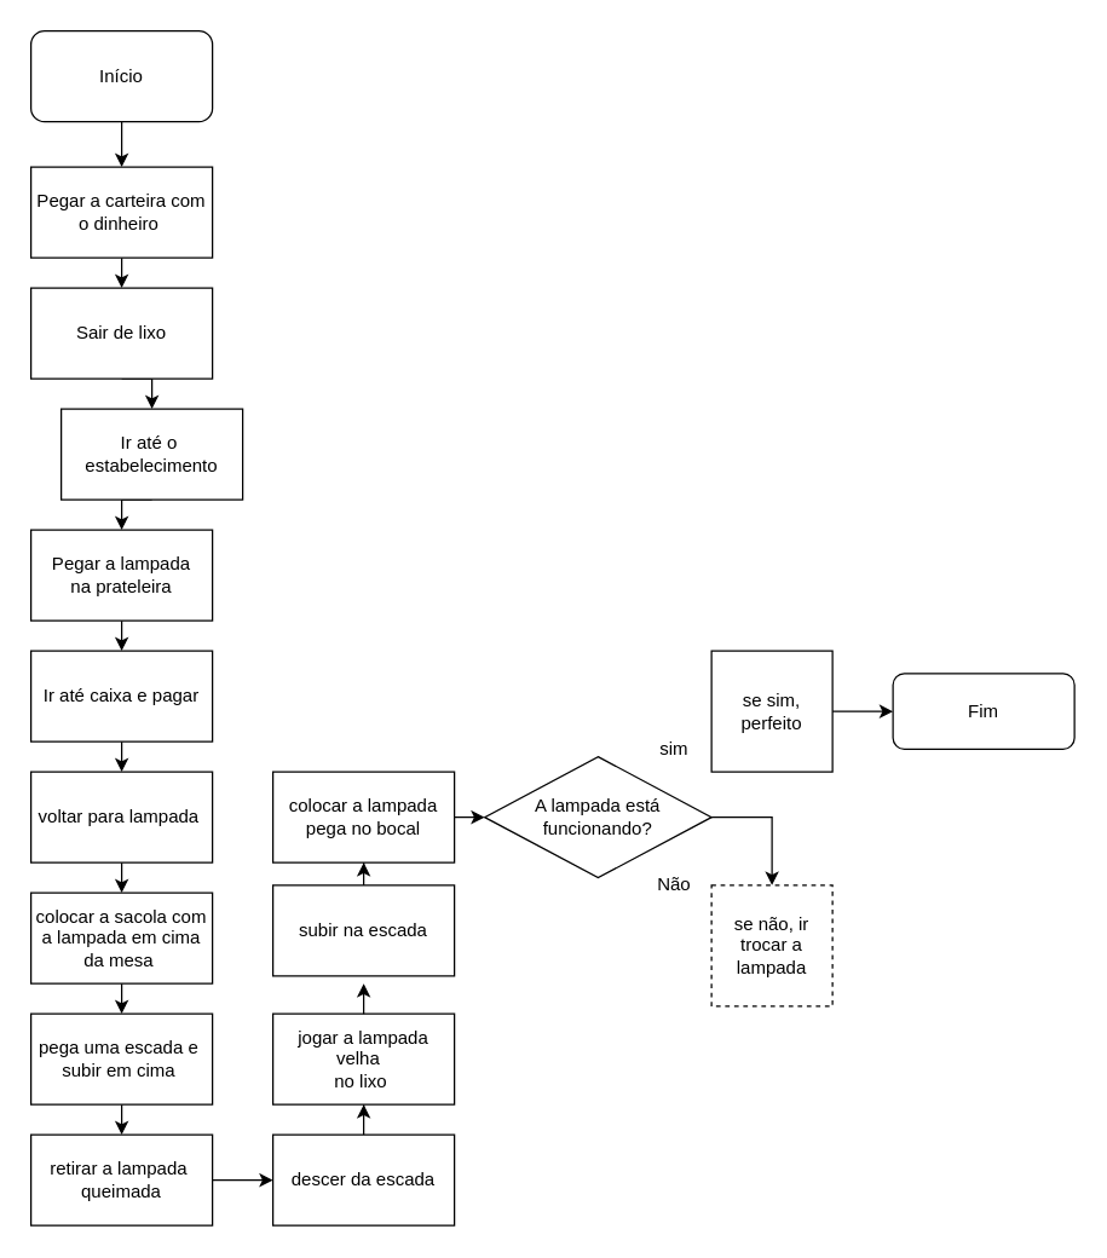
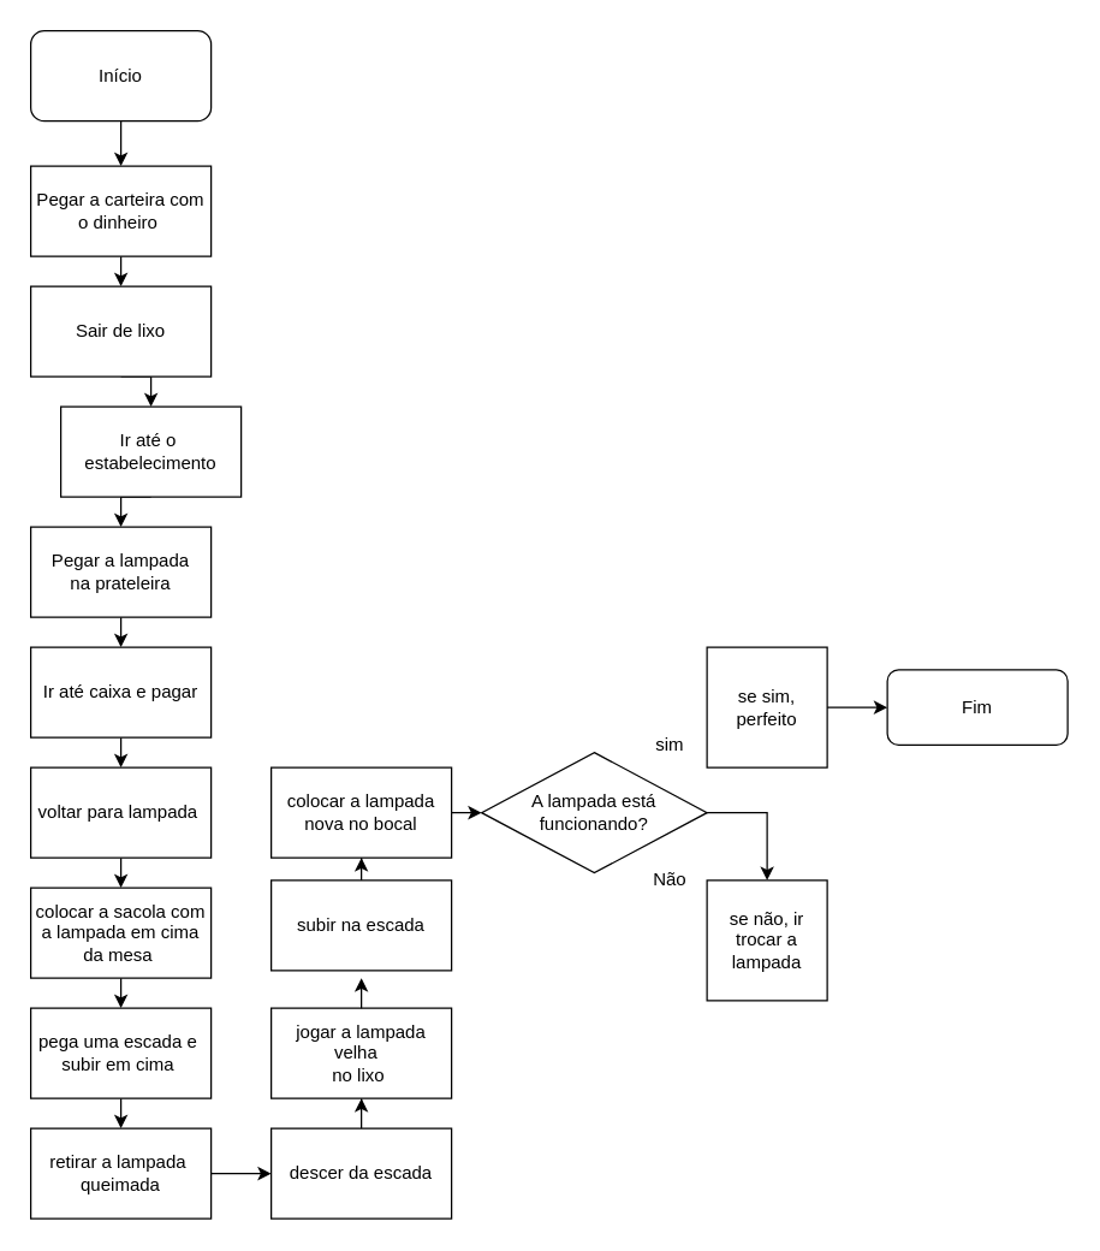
  <mxCell id="0" />
  <mxCell id="1" parent="0" />
  <mxCell id="2" value="Início" style="rounded=1;whiteSpace=wrap;html=1;" parent="1" vertex="1"><mxGeometry x="20" y="20" width="120" height="60" as="geometry" /></mxCell>
  <mxCell id="3" value="" style="endArrow=classic;html=1;rounded=0;exitX=0.5;exitY=1;exitDx=0;exitDy=0;exitPerimeter=0;entryX=0.5;entryY=0;entryDx=0;entryDy=0;" parent="1" source="2" edge="1" target="5"><mxGeometry width="50" height="50" relative="1" as="geometry"><mxPoint x="340" y="100" as="sourcePoint" /><mxPoint x="340" y="120" as="targetPoint" /></mxGeometry></mxCell>
  <mxCell id="4" style="edgeStyle=orthogonalEdgeStyle;rounded=0;orthogonalLoop=1;jettySize=auto;html=1;exitX=0.5;exitY=1;exitDx=0;exitDy=0;entryX=0.5;entryY=0;entryDx=0;entryDy=0;" edge="1" parent="1" source="5" target="7"><mxGeometry relative="1" as="geometry" /></mxCell>
  <mxCell id="5" value="Pegar a carteira com&lt;br&gt;o dinheiro&amp;nbsp;" style="rounded=0;whiteSpace=wrap;html=1;" parent="1" vertex="1"><mxGeometry x="20" y="110" width="120" height="60" as="geometry" /></mxCell>
  <mxCell id="6" style="edgeStyle=orthogonalEdgeStyle;rounded=0;orthogonalLoop=1;jettySize=auto;html=1;exitX=0.5;exitY=1;exitDx=0;exitDy=0;entryX=0.5;entryY=0;entryDx=0;entryDy=0;" edge="1" parent="1" source="7" target="9"><mxGeometry relative="1" as="geometry" /></mxCell>
  <mxCell id="7" value="Sair de lixo" style="rounded=0;whiteSpace=wrap;html=1;" parent="1" vertex="1"><mxGeometry x="20" y="190" width="120" height="60" as="geometry" /></mxCell>
  <mxCell id="8" style="edgeStyle=orthogonalEdgeStyle;rounded=0;orthogonalLoop=1;jettySize=auto;html=1;exitX=0.5;exitY=1;exitDx=0;exitDy=0;" edge="1" parent="1" source="9"><mxGeometry relative="1" as="geometry"><mxPoint x="80" y="350" as="targetPoint" /></mxGeometry></mxCell>
  <mxCell id="9" value="Ir até o&amp;nbsp;&lt;br&gt;estabelecimento" style="rounded=0;whiteSpace=wrap;html=1;" parent="1" vertex="1"><mxGeometry x="40" y="270" width="120" height="60" as="geometry" /></mxCell>
  <mxCell id="10" style="edgeStyle=orthogonalEdgeStyle;rounded=0;orthogonalLoop=1;jettySize=auto;html=1;exitX=0.5;exitY=1;exitDx=0;exitDy=0;" edge="1" parent="1" source="11"><mxGeometry relative="1" as="geometry"><mxPoint x="80" y="430" as="targetPoint" /></mxGeometry></mxCell>
  <mxCell id="11" value="Pegar a lampada&lt;br&gt;na prateleira" style="rounded=0;whiteSpace=wrap;html=1;" vertex="1" parent="1"><mxGeometry x="20" y="350" width="120" height="60" as="geometry" /></mxCell>
  <mxCell id="12" style="edgeStyle=orthogonalEdgeStyle;rounded=0;orthogonalLoop=1;jettySize=auto;html=1;exitX=0.5;exitY=1;exitDx=0;exitDy=0;" edge="1" parent="1" source="13"><mxGeometry relative="1" as="geometry"><mxPoint x="80" y="510" as="targetPoint" /></mxGeometry></mxCell>
  <mxCell id="13" value="Ir até caixa e pagar" style="rounded=0;whiteSpace=wrap;html=1;" vertex="1" parent="1"><mxGeometry x="20" y="430" width="120" height="60" as="geometry" /></mxCell>
  <mxCell id="14" style="edgeStyle=orthogonalEdgeStyle;rounded=0;orthogonalLoop=1;jettySize=auto;html=1;exitX=0.5;exitY=1;exitDx=0;exitDy=0;" edge="1" parent="1" source="15"><mxGeometry relative="1" as="geometry"><mxPoint x="80" y="590" as="targetPoint" /></mxGeometry></mxCell>
  <mxCell id="15" value="voltar para lampada&amp;nbsp;" style="rounded=0;whiteSpace=wrap;html=1;" vertex="1" parent="1"><mxGeometry x="20" y="510" width="120" height="60" as="geometry" /></mxCell>
  <mxCell id="16" style="edgeStyle=orthogonalEdgeStyle;rounded=0;orthogonalLoop=1;jettySize=auto;html=1;exitX=0.5;exitY=1;exitDx=0;exitDy=0;" edge="1" parent="1" source="17"><mxGeometry relative="1" as="geometry"><mxPoint x="80" y="670" as="targetPoint" /></mxGeometry></mxCell>
  <mxCell id="17" value="colocar a sacola com a lampada em cima da mesa&amp;nbsp;" style="rounded=0;whiteSpace=wrap;html=1;" vertex="1" parent="1"><mxGeometry x="20" y="590" width="120" height="60" as="geometry" /></mxCell>
  <mxCell id="18" style="edgeStyle=orthogonalEdgeStyle;rounded=0;orthogonalLoop=1;jettySize=auto;html=1;exitX=0.5;exitY=1;exitDx=0;exitDy=0;" edge="1" parent="1" source="19"><mxGeometry relative="1" as="geometry"><mxPoint x="80" y="750" as="targetPoint" /></mxGeometry></mxCell>
  <mxCell id="19" value="pega uma escada e&amp;nbsp;&lt;br&gt;subir em cima&amp;nbsp;" style="rounded=0;whiteSpace=wrap;html=1;" vertex="1" parent="1"><mxGeometry x="20" y="670" width="120" height="60" as="geometry" /></mxCell>
  <mxCell id="20" style="edgeStyle=orthogonalEdgeStyle;rounded=0;orthogonalLoop=1;jettySize=auto;html=1;exitX=1;exitY=0.5;exitDx=0;exitDy=0;" edge="1" parent="1" source="21" target="23"><mxGeometry relative="1" as="geometry"><mxPoint x="160" y="780" as="targetPoint" /></mxGeometry></mxCell>
  <mxCell id="21" value="retirar a lampada&amp;nbsp;&lt;br&gt;queimada" style="rounded=0;whiteSpace=wrap;html=1;" vertex="1" parent="1"><mxGeometry x="20" y="750" width="120" height="60" as="geometry" /></mxCell>
  <mxCell id="22" style="edgeStyle=orthogonalEdgeStyle;rounded=0;orthogonalLoop=1;jettySize=auto;html=1;exitX=0.5;exitY=0;exitDx=0;exitDy=0;" edge="1" parent="1" source="23" target="24"><mxGeometry relative="1" as="geometry"><mxPoint x="240" y="730" as="targetPoint" /></mxGeometry></mxCell>
  <mxCell id="23" value="descer da escada" style="rounded=0;whiteSpace=wrap;html=1;" vertex="1" parent="1"><mxGeometry x="180" y="750" width="120" height="60" as="geometry" /></mxCell>
  <mxCell id="24" value="jogar a lampada velha&amp;nbsp;&amp;nbsp;&lt;br&gt;no lixo&amp;nbsp;" style="rounded=0;whiteSpace=wrap;html=1;" vertex="1" parent="1"><mxGeometry x="180" y="670" width="120" height="60" as="geometry" /></mxCell>
  <mxCell id="25" value="" style="endArrow=classic;html=1;rounded=0;exitX=0.5;exitY=0;exitDx=0;exitDy=0;" edge="1" parent="1" source="24"><mxGeometry width="50" height="50" relative="1" as="geometry"><mxPoint x="240" y="660" as="sourcePoint" /><mxPoint x="240" y="650" as="targetPoint" /></mxGeometry></mxCell>
  <mxCell id="26" style="edgeStyle=orthogonalEdgeStyle;rounded=0;orthogonalLoop=1;jettySize=auto;html=1;exitX=0.5;exitY=0;exitDx=0;exitDy=0;" edge="1" parent="1" source="27" target="28"><mxGeometry relative="1" as="geometry"><mxPoint x="240" y="570" as="targetPoint" /></mxGeometry></mxCell>
  <mxCell id="27" value="subir na escada" style="rounded=0;whiteSpace=wrap;html=1;" vertex="1" parent="1"><mxGeometry x="180" y="585" width="120" height="60" as="geometry" /></mxCell>
- <mxCell id="28" value="colocar a lampada pega no bocal" style="rounded=0;whiteSpace=wrap;html=1;" vertex="1" parent="1"><mxGeometry x="180" y="510" width="120" height="60" as="geometry" /></mxCell>
+ <mxCell id="28" value="colocar a lampada nova no bocal" style="rounded=0;whiteSpace=wrap;html=1;" vertex="1" parent="1"><mxGeometry x="180" y="510" width="120" height="60" as="geometry" /></mxCell>
  <mxCell id="29" style="edgeStyle=orthogonalEdgeStyle;rounded=0;orthogonalLoop=1;jettySize=auto;html=1;exitX=1;exitY=0.5;exitDx=0;exitDy=0;" edge="1" parent="1" source="30" target="35"><mxGeometry relative="1" as="geometry" /></mxCell>
  <mxCell id="30" value="A lampada está&lt;br&gt;funcionando?" style="rhombus;whiteSpace=wrap;html=1;" vertex="1" parent="1"><mxGeometry x="320" y="500" width="150" height="80" as="geometry" /></mxCell>
  <mxCell id="31" value="sim" style="text;html=1;align=center;verticalAlign=middle;resizable=0;points=[];autosize=1;strokeColor=none;fillColor=none;" vertex="1" parent="1"><mxGeometry x="425" y="480" width="40" height="30" as="geometry" /></mxCell>
  <mxCell id="32" value="Não" style="text;html=1;align=center;verticalAlign=middle;resizable=0;points=[];autosize=1;strokeColor=none;fillColor=none;" vertex="1" parent="1"><mxGeometry x="420" y="570" width="50" height="30" as="geometry" /></mxCell>
  <mxCell id="33" value="" style="endArrow=classic;html=1;rounded=0;exitX=1;exitY=0.5;exitDx=0;exitDy=0;" edge="1" parent="1" source="28" target="30"><mxGeometry width="50" height="50" relative="1" as="geometry"><mxPoint x="330" y="460" as="sourcePoint" /><mxPoint x="380" y="410" as="targetPoint" /></mxGeometry></mxCell>
  <mxCell id="34" value="se sim, perfeito" style="whiteSpace=wrap;html=1;aspect=fixed;" vertex="1" parent="1"><mxGeometry x="470" y="430" width="80" height="80" as="geometry" /></mxCell>
- <mxCell id="35" value="se não, ir trocar a lampada" style="whiteSpace=wrap;html=1;aspect=fixed;dashed=1;" vertex="1" parent="1"><mxGeometry x="470" y="585" width="80" height="80" as="geometry" /></mxCell>
+ <mxCell id="35" value="se não, ir trocar a lampada" style="whiteSpace=wrap;html=1;aspect=fixed;" vertex="1" parent="1"><mxGeometry x="470" y="585" width="80" height="80" as="geometry" /></mxCell>
  <mxCell id="36" value="" style="endArrow=classic;html=1;rounded=0;exitX=1;exitY=0.5;exitDx=0;exitDy=0;" edge="1" parent="1" source="34"><mxGeometry width="50" height="50" relative="1" as="geometry"><mxPoint x="330" y="430" as="sourcePoint" /><mxPoint x="590" y="470" as="targetPoint" /></mxGeometry></mxCell>
  <mxCell id="37" value="Fim" style="rounded=1;whiteSpace=wrap;html=1;" vertex="1" parent="1"><mxGeometry x="590" y="445" width="120" height="50" as="geometry" /></mxCell>
